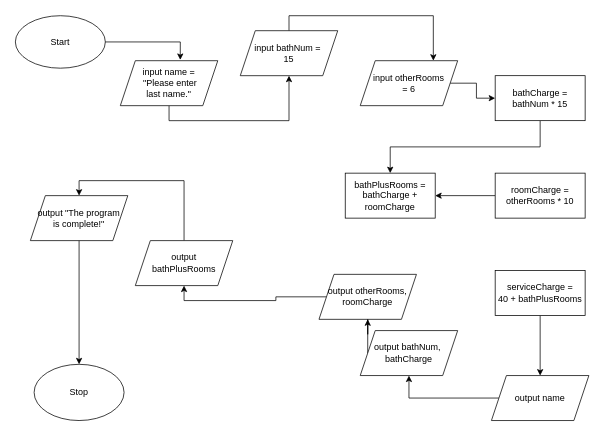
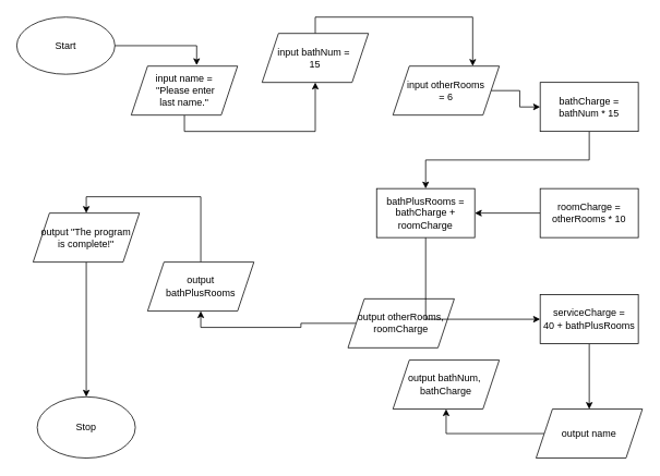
  <mxCell id="0" />
  <mxCell id="1" parent="0" />
  <mxCell id="2" value="Start" style="ellipse;whiteSpace=wrap;html=1;" vertex="1" parent="1"><mxGeometry x="20" y="20" width="120" height="70" as="geometry" /></mxCell>
  <mxCell id="3" style="edgeStyle=orthogonalEdgeStyle;rounded=0;orthogonalLoop=1;jettySize=auto;html=1;exitX=0.5;exitY=1;exitDx=0;exitDy=0;entryX=0.5;entryY=1;entryDx=0;entryDy=0;" edge="1" parent="1" source="4" target="6"><mxGeometry relative="1" as="geometry" /></mxCell>
  <mxCell id="4" value="input name =&lt;div&gt;&amp;nbsp;&quot;Please enter&lt;div&gt;last name.&quot;&lt;/div&gt;&lt;/div&gt;" style="shape=parallelogram;perimeter=parallelogramPerimeter;whiteSpace=wrap;html=1;fixedSize=1;" vertex="1" parent="1"><mxGeometry x="160" y="80" width="130" height="60" as="geometry" /></mxCell>
  <mxCell id="5" style="edgeStyle=orthogonalEdgeStyle;rounded=0;orthogonalLoop=1;jettySize=auto;html=1;exitX=0.5;exitY=0;exitDx=0;exitDy=0;entryX=0.75;entryY=0;entryDx=0;entryDy=0;" edge="1" parent="1" source="6" target="8"><mxGeometry relative="1" as="geometry" /></mxCell>
  <mxCell id="6" value="input bathNum =&amp;nbsp;&lt;div&gt;15&lt;/div&gt;" style="shape=parallelogram;perimeter=parallelogramPerimeter;whiteSpace=wrap;html=1;fixedSize=1;" vertex="1" parent="1"><mxGeometry x="320" y="40" width="130" height="60" as="geometry" /></mxCell>
  <mxCell id="7" style="edgeStyle=orthogonalEdgeStyle;rounded=0;orthogonalLoop=1;jettySize=auto;html=1;exitX=1;exitY=0.5;exitDx=0;exitDy=0;entryX=0;entryY=0.5;entryDx=0;entryDy=0;" edge="1" parent="1" source="8" target="11"><mxGeometry relative="1" as="geometry" /></mxCell>
  <mxCell id="8" value="input otherRooms&lt;div&gt;= 6&lt;/div&gt;" style="shape=parallelogram;perimeter=parallelogramPerimeter;whiteSpace=wrap;html=1;fixedSize=1;" vertex="1" parent="1"><mxGeometry x="480" y="80" width="130" height="60" as="geometry" /></mxCell>
  <mxCell id="9" style="edgeStyle=orthogonalEdgeStyle;rounded=0;orthogonalLoop=1;jettySize=auto;html=1;exitX=1;exitY=0.5;exitDx=0;exitDy=0;entryX=0.615;entryY=-0.017;entryDx=0;entryDy=0;entryPerimeter=0;" edge="1" parent="1" source="2" target="4"><mxGeometry relative="1" as="geometry" /></mxCell>
  <mxCell id="10" style="edgeStyle=orthogonalEdgeStyle;rounded=0;orthogonalLoop=1;jettySize=auto;html=1;exitX=0.5;exitY=1;exitDx=0;exitDy=0;" edge="1" parent="1" source="11" target="23"><mxGeometry relative="1" as="geometry" /></mxCell>
  <mxCell id="11" value="bathCharge =&lt;div&gt;bathNum * 15&lt;/div&gt;" style="rounded=0;whiteSpace=wrap;html=1;" vertex="1" parent="1"><mxGeometry x="660" y="100" width="120" height="60" as="geometry" /></mxCell>
  <mxCell id="12" style="edgeStyle=orthogonalEdgeStyle;rounded=0;orthogonalLoop=1;jettySize=auto;html=1;exitX=0;exitY=0.5;exitDx=0;exitDy=0;entryX=1;entryY=0.5;entryDx=0;entryDy=0;" edge="1" parent="1" source="13" target="23"><mxGeometry relative="1" as="geometry" /></mxCell>
  <mxCell id="13" value="roomCharge =&lt;div&gt;otherRooms * 10&lt;/div&gt;" style="rounded=0;whiteSpace=wrap;html=1;" vertex="1" parent="1"><mxGeometry x="660" y="230" width="120" height="60" as="geometry" /></mxCell>
  <mxCell id="14" style="edgeStyle=orthogonalEdgeStyle;rounded=0;orthogonalLoop=1;jettySize=auto;html=1;exitX=0.5;exitY=1;exitDx=0;exitDy=0;entryX=0.5;entryY=0;entryDx=0;entryDy=0;" edge="1" parent="1" source="15" target="17"><mxGeometry relative="1" as="geometry" /></mxCell>
  <mxCell id="15" value="serviceCharge =&lt;div&gt;40 + bathPlusRooms&lt;/div&gt;" style="rounded=0;whiteSpace=wrap;html=1;" vertex="1" parent="1"><mxGeometry x="660" y="360" width="120" height="60" as="geometry" /></mxCell>
  <mxCell id="16" style="edgeStyle=orthogonalEdgeStyle;rounded=0;orthogonalLoop=1;jettySize=auto;html=1;exitX=0;exitY=0.5;exitDx=0;exitDy=0;entryX=0.5;entryY=1;entryDx=0;entryDy=0;" edge="1" parent="1" source="17" target="19"><mxGeometry relative="1" as="geometry" /></mxCell>
  <mxCell id="17" value="output name" style="shape=parallelogram;perimeter=parallelogramPerimeter;whiteSpace=wrap;html=1;fixedSize=1;" vertex="1" parent="1"><mxGeometry x="655" y="500" width="130" height="60" as="geometry" /></mxCell>
- <mxCell id="18" style="edgeStyle=orthogonalEdgeStyle;rounded=0;orthogonalLoop=1;jettySize=auto;html=1;exitX=0;exitY=0.5;exitDx=0;exitDy=0;entryX=0.5;entryY=1;entryDx=0;entryDy=0;" edge="1" parent="1" source="19" target="21"><mxGeometry relative="1" as="geometry" /></mxCell>
  <mxCell id="19" value="output bathNum,&amp;nbsp;&lt;div&gt;bathCharge&lt;/div&gt;" style="shape=parallelogram;perimeter=parallelogramPerimeter;whiteSpace=wrap;html=1;fixedSize=1;" vertex="1" parent="1"><mxGeometry x="480" y="440" width="130" height="60" as="geometry" /></mxCell>
  <mxCell id="20" style="edgeStyle=orthogonalEdgeStyle;rounded=0;orthogonalLoop=1;jettySize=auto;html=1;exitX=0;exitY=0.5;exitDx=0;exitDy=0;entryX=0.5;entryY=1;entryDx=0;entryDy=0;" edge="1" parent="1" source="21" target="25"><mxGeometry relative="1" as="geometry" /></mxCell>
  <mxCell id="21" value="output otherRooms,&lt;div&gt;roomCharge&lt;/div&gt;" style="shape=parallelogram;perimeter=parallelogramPerimeter;whiteSpace=wrap;html=1;fixedSize=1;" vertex="1" parent="1"><mxGeometry x="425" y="365" width="130" height="60" as="geometry" /></mxCell>
+ <mxCell id="22" style="edgeStyle=orthogonalEdgeStyle;rounded=0;orthogonalLoop=1;jettySize=auto;html=1;exitX=0.5;exitY=1;exitDx=0;exitDy=0;entryX=0;entryY=0.5;entryDx=0;entryDy=0;" edge="1" parent="1" source="23" target="15"><mxGeometry relative="1" as="geometry" /></mxCell>
  <mxCell id="23" value="bathPlusRooms =&lt;div&gt;bathCharge +&lt;/div&gt;&lt;div&gt;roomCharge&lt;/div&gt;" style="rounded=0;whiteSpace=wrap;html=1;" vertex="1" parent="1"><mxGeometry x="460" y="230" width="120" height="60" as="geometry" /></mxCell>
  <mxCell id="24" style="edgeStyle=orthogonalEdgeStyle;rounded=0;orthogonalLoop=1;jettySize=auto;html=1;exitX=0.5;exitY=0;exitDx=0;exitDy=0;entryX=0.5;entryY=0;entryDx=0;entryDy=0;" edge="1" parent="1" source="25" target="27"><mxGeometry relative="1" as="geometry" /></mxCell>
  <mxCell id="25" value="output&lt;div&gt;bathPlusRooms&lt;/div&gt;" style="shape=parallelogram;perimeter=parallelogramPerimeter;whiteSpace=wrap;html=1;fixedSize=1;" vertex="1" parent="1"><mxGeometry x="180" y="320" width="130" height="60" as="geometry" /></mxCell>
  <mxCell id="26" style="edgeStyle=orthogonalEdgeStyle;rounded=0;orthogonalLoop=1;jettySize=auto;html=1;exitX=0.5;exitY=1;exitDx=0;exitDy=0;entryX=0.5;entryY=0;entryDx=0;entryDy=0;" edge="1" parent="1" source="27" target="28"><mxGeometry relative="1" as="geometry" /></mxCell>
  <mxCell id="27" value="output &quot;The program&lt;div&gt;is complete!&quot;&lt;/div&gt;" style="shape=parallelogram;perimeter=parallelogramPerimeter;whiteSpace=wrap;html=1;fixedSize=1;" vertex="1" parent="1"><mxGeometry x="40" y="260" width="130" height="60" as="geometry" /></mxCell>
  <mxCell id="28" value="Stop" style="ellipse;whiteSpace=wrap;html=1;" vertex="1" parent="1"><mxGeometry x="45" y="485" width="120" height="75" as="geometry" /></mxCell>
